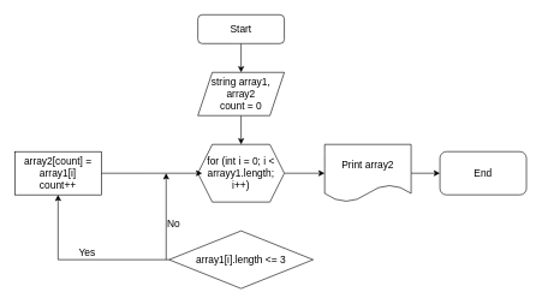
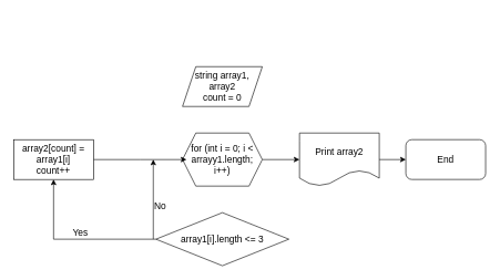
  <mxCell id="0" />
  <mxCell id="1" parent="0" />
- <mxCell id="2" value="" style="edgeStyle=orthogonalEdgeStyle;rounded=0;orthogonalLoop=1;jettySize=auto;html=1;fontSize=14;" edge="1" parent="1" source="3" target="5"><mxGeometry relative="1" as="geometry" /></mxCell>
- <mxCell id="3" value="&lt;font style=&quot;font-size: 14px;&quot;&gt;Start&lt;/font&gt;" style="rounded=1;whiteSpace=wrap;html=1;" vertex="1" parent="1"><mxGeometry x="274" y="20" width="120" height="40" as="geometry" /></mxCell>
- <mxCell id="4" value="" style="edgeStyle=orthogonalEdgeStyle;rounded=0;orthogonalLoop=1;jettySize=auto;html=1;fontSize=14;" edge="1" parent="1" source="5" target="7"><mxGeometry relative="1" as="geometry" /></mxCell>
  <mxCell id="5" value="string array1, array2&lt;br&gt;count = 0" style="shape=parallelogram;perimeter=parallelogramPerimeter;whiteSpace=wrap;html=1;fixedSize=1;fontSize=14;" vertex="1" parent="1"><mxGeometry x="274" y="100" width="120" height="60" as="geometry" /></mxCell>
  <mxCell id="6" value="" style="edgeStyle=orthogonalEdgeStyle;rounded=0;orthogonalLoop=1;jettySize=auto;html=1;fontSize=14;" edge="1" parent="1" source="7" target="18"><mxGeometry relative="1" as="geometry" /></mxCell>
  <mxCell id="7" value="for (int i = 0; i &amp;lt; arrayy1.length; i++)" style="shape=hexagon;perimeter=hexagonPerimeter2;whiteSpace=wrap;html=1;fixedSize=1;fontSize=14;" vertex="1" parent="1"><mxGeometry x="274" y="200" width="120" height="80" as="geometry" /></mxCell>
  <mxCell id="8" value="array1[i].length &amp;lt;= 3" style="rhombus;whiteSpace=wrap;html=1;fontSize=14;" vertex="1" parent="1"><mxGeometry x="234" y="320" width="200" height="80" as="geometry" /></mxCell>
  <mxCell id="9" value="" style="edgeStyle=orthogonalEdgeStyle;rounded=0;orthogonalLoop=1;jettySize=auto;html=1;fontSize=14;" edge="1" parent="1" source="10"><mxGeometry relative="1" as="geometry"><mxPoint x="280" y="240" as="targetPoint" /></mxGeometry></mxCell>
  <mxCell id="10" value="array2[count] = array1[i]&lt;br&gt;count++" style="rounded=0;whiteSpace=wrap;html=1;fontSize=14;" vertex="1" parent="1"><mxGeometry x="20" y="210" width="120" height="60" as="geometry" /></mxCell>
  <mxCell id="11" value="" style="endArrow=none;html=1;rounded=0;fontSize=14;entryX=0;entryY=0.5;entryDx=0;entryDy=0;" edge="1" parent="1" target="8"><mxGeometry width="50" height="50" relative="1" as="geometry"><mxPoint x="80" y="360" as="sourcePoint" /><mxPoint x="360" y="160" as="targetPoint" /></mxGeometry></mxCell>
  <mxCell id="12" value="" style="endArrow=classic;html=1;rounded=0;fontSize=14;entryX=0.5;entryY=1;entryDx=0;entryDy=0;" edge="1" parent="1" target="10"><mxGeometry width="50" height="50" relative="1" as="geometry"><mxPoint x="80" y="360" as="sourcePoint" /><mxPoint x="360" y="160" as="targetPoint" /></mxGeometry></mxCell>
  <mxCell id="13" value="" style="endArrow=classic;html=1;rounded=0;fontSize=14;" edge="1" parent="1"><mxGeometry width="50" height="50" relative="1" as="geometry"><mxPoint x="230" y="360" as="sourcePoint" /><mxPoint x="230" y="240" as="targetPoint" /></mxGeometry></mxCell>
  <mxCell id="14" value="Yes" style="text;html=1;align=center;verticalAlign=middle;resizable=0;points=[];autosize=1;strokeColor=none;fillColor=none;fontSize=14;" vertex="1" parent="1"><mxGeometry x="95" y="335" width="50" height="30" as="geometry" /></mxCell>
  <mxCell id="15" value="No" style="text;html=1;align=center;verticalAlign=middle;resizable=0;points=[];autosize=1;strokeColor=none;fillColor=none;fontSize=14;" vertex="1" parent="1"><mxGeometry x="220" y="295" width="40" height="30" as="geometry" /></mxCell>
  <mxCell id="16" value="End" style="rounded=1;whiteSpace=wrap;html=1;fontSize=14;" vertex="1" parent="1"><mxGeometry x="610" y="210" width="120" height="60" as="geometry" /></mxCell>
  <mxCell id="17" value="" style="edgeStyle=orthogonalEdgeStyle;rounded=0;orthogonalLoop=1;jettySize=auto;html=1;fontSize=14;" edge="1" parent="1" source="18" target="16"><mxGeometry relative="1" as="geometry" /></mxCell>
  <mxCell id="18" value="Print array2" style="shape=document;whiteSpace=wrap;html=1;boundedLbl=1;fontSize=14;" vertex="1" parent="1"><mxGeometry x="450" y="200" width="120" height="80" as="geometry" /></mxCell>
